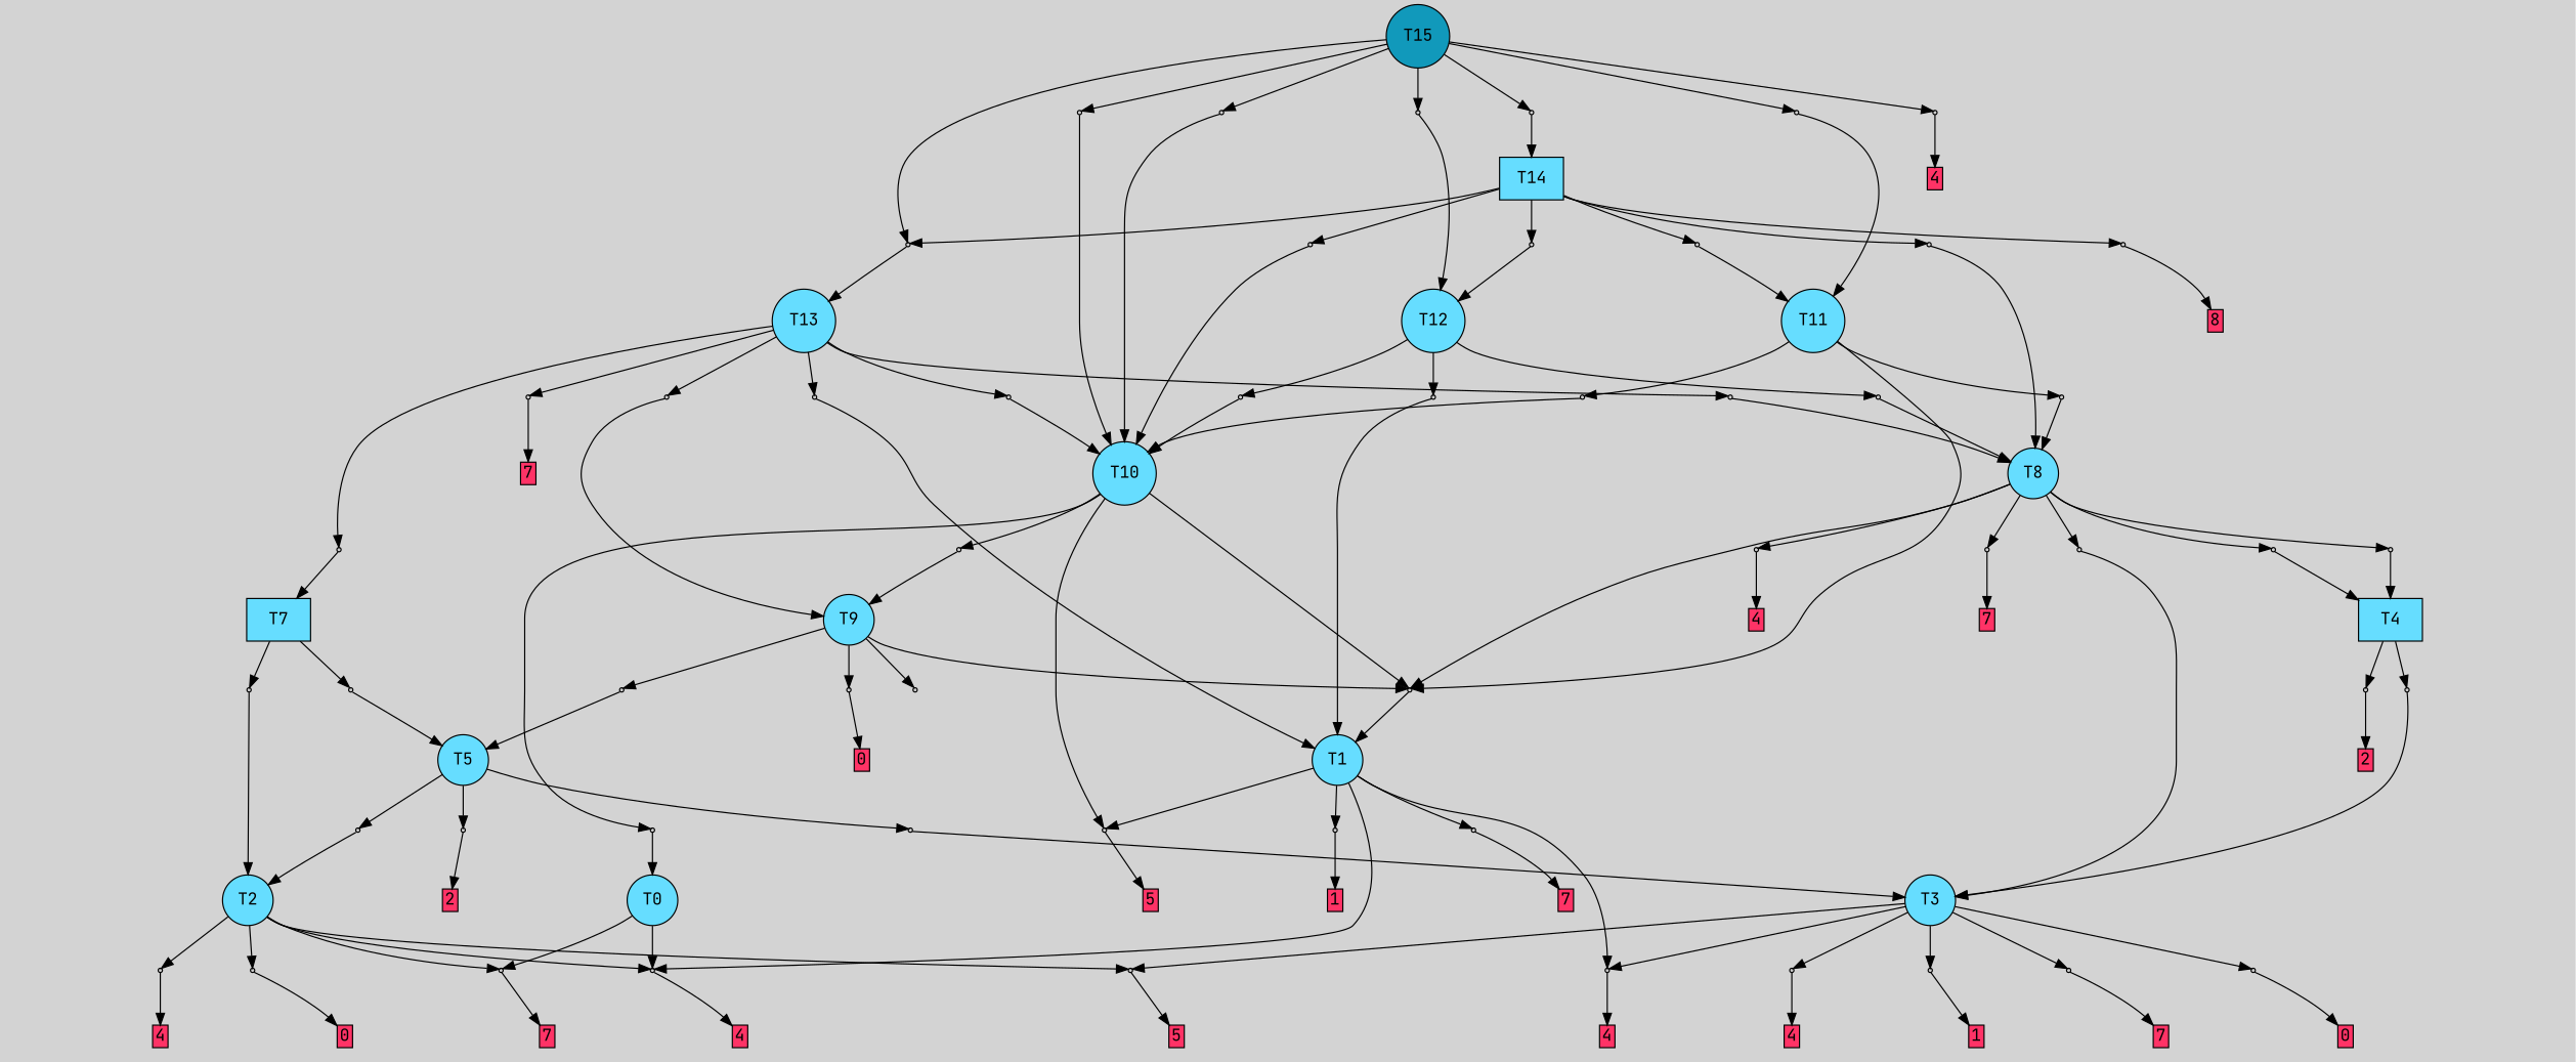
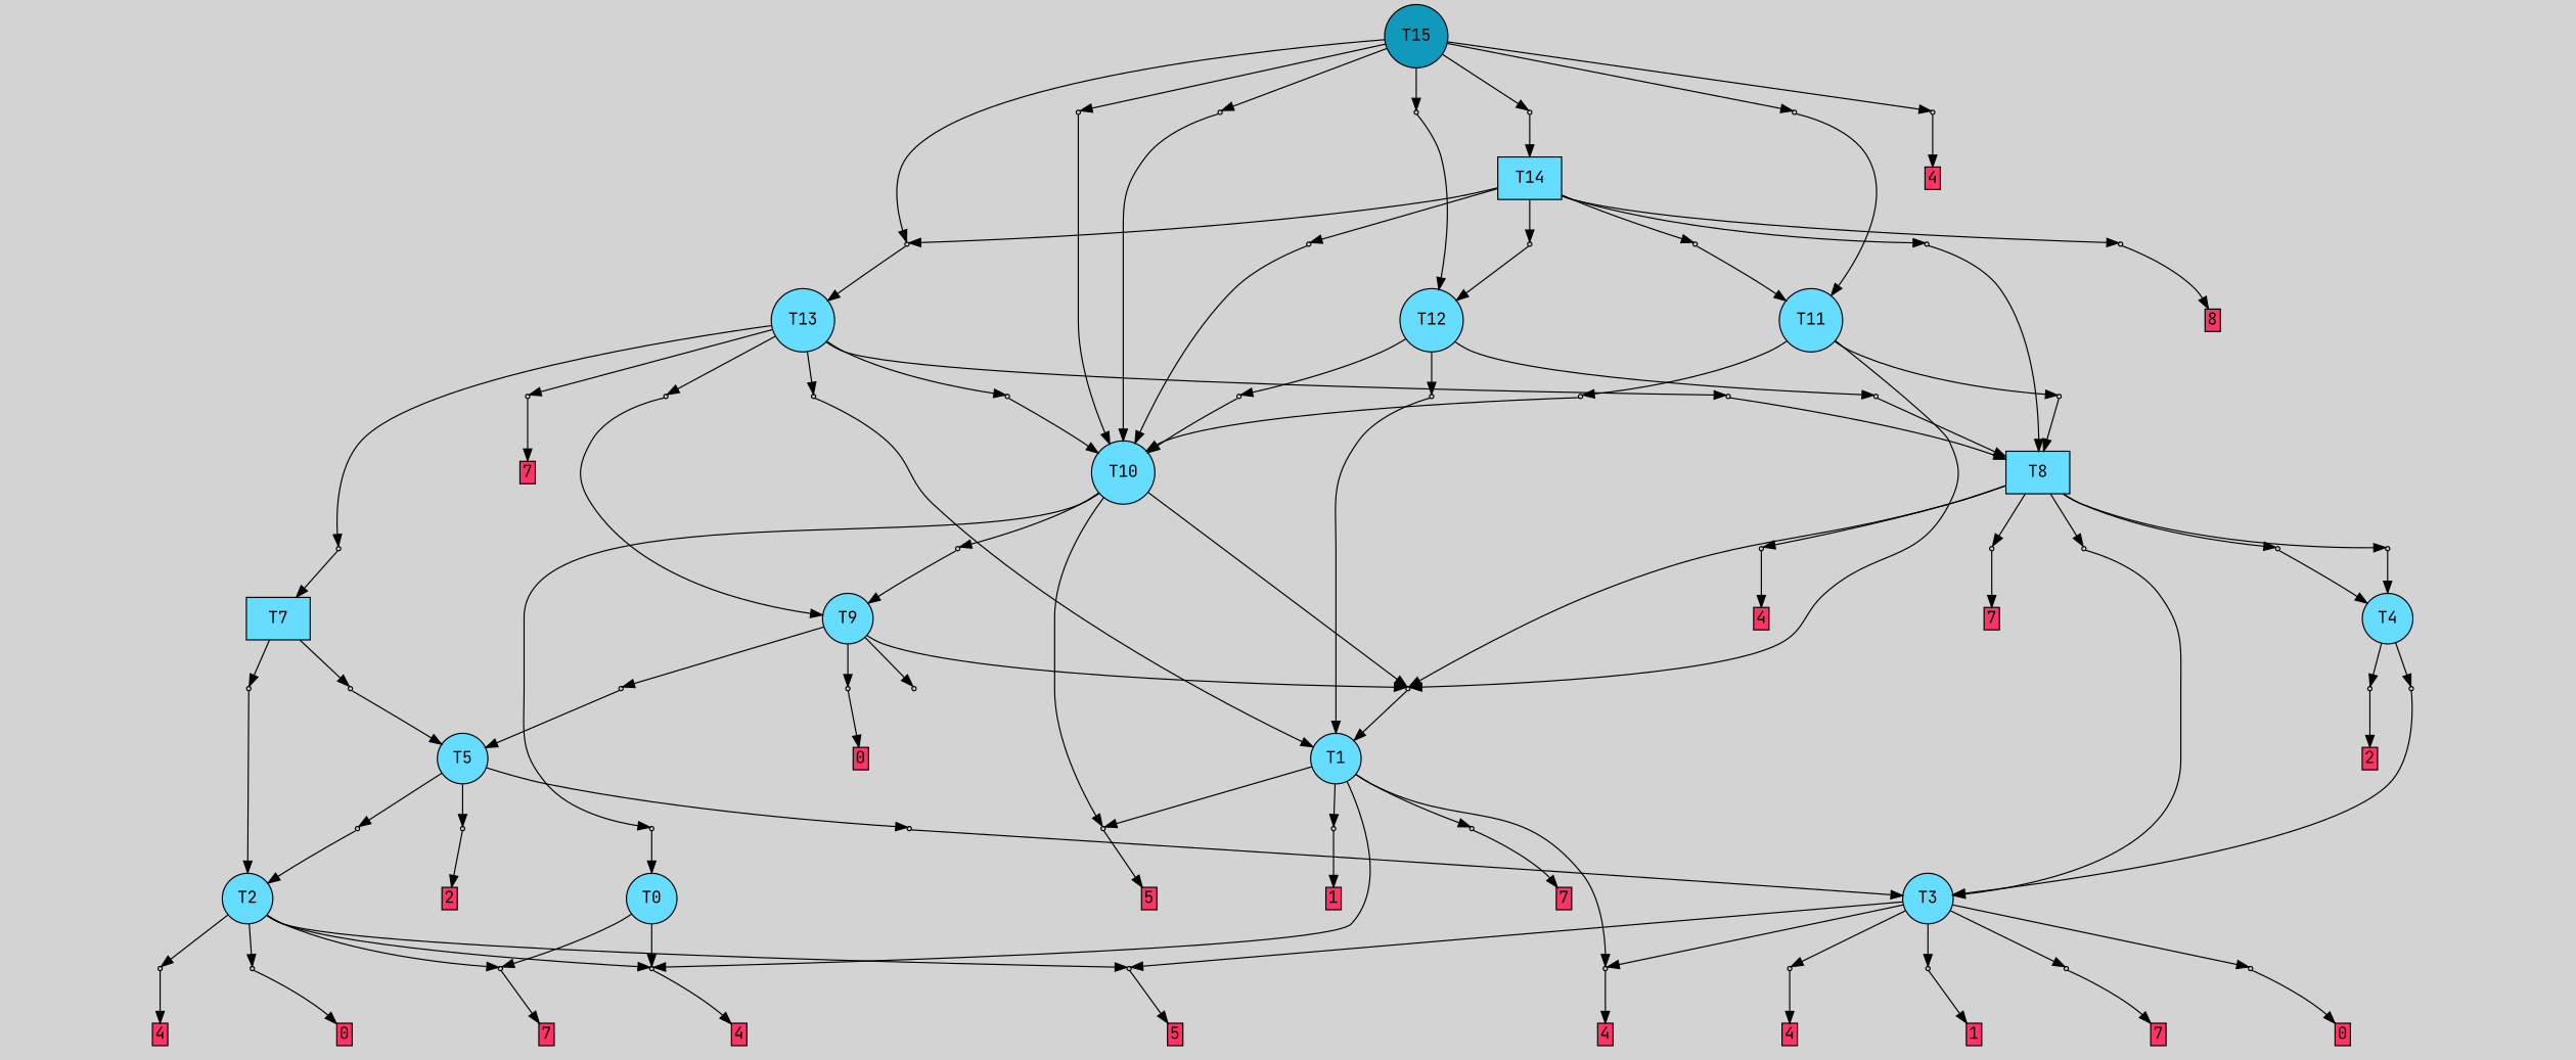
  digraph {
    bgcolor=lightgray
    fontname="JetBrains Mono"
    node [fontname="JetBrains Mono" shape=box style=filled]
    edge [fontname="JetBrains Mono"]
    T15 [fillcolor="#1199bb" shape=circle]
    P42 [fillcolor="#cccccc" shape=point]
    P48 [fillcolor="#cccccc" shape=point]
    P49 [fillcolor="#cccccc" shape=point]
    P50 [fillcolor="#cccccc" shape=point]
    P51 [fillcolor="#cccccc" shape=point]
    P52 [fillcolor="#cccccc" shape=point]
    P53 [fillcolor="#cccccc" shape=point]
    T0 [fillcolor="#66ddff" shape=circle]
    P0 [fillcolor="#cccccc" shape=point]
    P1 [fillcolor="#cccccc" shape=point]
    n12 [label="1|0&1|7#4|3&#92;n" style=invis]
    n13 [fillcolor="#ff3366" height=0 label=7 margin=0.03 width=0]
    n14 [label="1|0&4|0#2|6&#92;n" style=invis]
    n15 [fillcolor="#ff3366" height=0 label=4 margin=0.03 width=0]
    T1 [fillcolor="#66ddff" shape=circle]
    P2 [fillcolor="#cccccc" shape=point]
    P3 [fillcolor="#cccccc" shape=point]
    P4 [fillcolor="#cccccc" shape=point]
    P5 [fillcolor="#cccccc" shape=point]
    n21 [label="8|0&3|2#2|7&#92;n" style=invis]
    n22 [fillcolor="#ff3366" height=0 label=5 margin=0.03 width=0]
    n23 [label="2|0&3|3#2|7&#92;n" style=invis]
    n24 [fillcolor="#ff3366" height=0 label=4 margin=0.03 width=0]
    n25 [label="1|0&1|2#4|3&#92;n" style=invis]
    n26 [fillcolor="#ff3366" height=0 label=7 margin=0.03 width=0]
    n27 [label="2|0&1|4#2|5&#92;n" style=invis]
    n28 [fillcolor="#ff3366" height=0 label=1 margin=0.03 width=0]
    T2 [fillcolor="#66ddff" shape=circle]
    P6 [fillcolor="#cccccc" shape=point]
    P7 [fillcolor="#cccccc" shape=point]
    P8 [fillcolor="#cccccc" shape=point]
    n33 [label="2|0&3|3#2|7&#92;n" style=invis]
    n34 [fillcolor="#ff3366" height=0 label=4 margin=0.03 width=0]
    n35 [label="8|0&3|2#2|7&#92;n" style=invis]
    n36 [fillcolor="#ff3366" height=0 label=5 margin=0.03 width=0]
    n37 [label="1|0&1|7#4|6&#92;n" style=invis]
    n38 [fillcolor="#ff3366" height=0 label=0 margin=0.03 width=0]
    T3 [fillcolor="#66ddff" shape=circle]
    P9 [fillcolor="#cccccc" shape=point]
    P10 [fillcolor="#cccccc" shape=point]
    P11 [fillcolor="#cccccc" shape=point]
    P12 [fillcolor="#cccccc" shape=point]
    n44 [label="1|0&1|1#4|3&#92;n" style=invis]
    n45 [fillcolor="#ff3366" height=0 label=7 margin=0.03 width=0]
    n46 [label="1|0&1|7#4|6&#92;n" style=invis]
    n47 [fillcolor="#ff3366" height=0 label=0 margin=0.03 width=0]
    n48 [label="1|0&4|0#2|6&#92;n" style=invis]
    n49 [fillcolor="#ff3366" height=0 label=4 margin=0.03 width=0]
    n50 [label="1|0&3|7#4|6&#92;n" style=invis]
    n51 [fillcolor="#ff3366" height=0 label=1 margin=0.03 width=0]
-   T4 [fillcolor="#66ddff"]
+   T4 [fillcolor="#66ddff" shape=circle]
    P13 [fillcolor="#cccccc" shape=point]
    P14 [fillcolor="#cccccc" shape=point]
    n55 [label="8|0&1|2#2|7&#92;n" style=invis]
    n56 [fillcolor="#ff3366" height=0 label=2 margin=0.03 width=0]
    n57 [label="8|0&2|2#2|5&#92;n" style=invis]
    T5 [fillcolor="#66ddff" shape=circle]
    P15 [fillcolor="#cccccc" shape=point]
    P16 [fillcolor="#cccccc" shape=point]
    P17 [fillcolor="#cccccc" shape=point]
    n62 [label="8|0&2|4#4|0&#92;n" style=invis]
    n63 [label="8|0&2|2#2|5&#92;n" style=invis]
    n64 [label="8|0&1|2#2|7&#92;n" style=invis]
    n65 [fillcolor="#ff3366" height=0 label=2 margin=0.03 width=0]
    T7 [fillcolor="#66ddff"]
    P18 [fillcolor="#cccccc" shape=point]
    P19 [fillcolor="#cccccc" shape=point]
    n69 [label="8|0&1|2#2|6&#92;n" style=invis]
    n70 [label="8|0&2|4#2|5&#92;n" style=invis]
-   T8 [fillcolor="#66ddff" shape=circle]
+   T8 [fillcolor="#66ddff"]
    P20 [fillcolor="#cccccc" shape=point]
    P21 [fillcolor="#cccccc" shape=point]
    P22 [fillcolor="#cccccc" shape=point]
    P23 [fillcolor="#cccccc" shape=point]
    P24 [fillcolor="#cccccc" shape=point]
    P25 [fillcolor="#cccccc" shape=point]
    n78 [label="1|0&4|2#3|0&#92;n" style=invis]
    n79 [label="1|0&1|2#4|3&#92;n" style=invis]
    n80 [fillcolor="#ff3366" height=0 label=7 margin=0.03 width=0]
    n81 [label="8|0&3|7#3|7&#92;n" style=invis]
    n82 [label="2|0&3|7#3|3&#92;n" style=invis]
    n83 [label="3|0&3|7#2|3&#92;n" style=invis]
    n84 [label="3|0&2|4#3|6&#92;n" style=invis]
    n85 [fillcolor="#ff3366" height=0 label=4 margin=0.03 width=0]
    T9 [fillcolor="#66ddff" shape=circle]
    P26 [fillcolor="#cccccc" shape=point]
    P27 [fillcolor="#cccccc" shape=point]
    P28 [fillcolor="#cccccc" shape=point]
    n90 [label="8|0&1|6#4|6&#92;n" style=invis]
    n91 [label="2|0&1|3#1|0&#92;n" style=invis]
    n92 [fillcolor="#ff3366" height=0 label=0 margin=0.03 width=0]
    n93 [label="1|0&4|7#4|3&#92;n" style=invis]
    T10 [fillcolor="#66ddff" shape=circle]
    P29 [fillcolor="#cccccc" shape=point]
    P30 [fillcolor="#cccccc" shape=point]
    n97 [label="1|0&2|2#4|1&#92;n" style=invis]
    n98 [label="1|0&0|2#4|3&#92;n" style=invis]
    T11 [fillcolor="#66ddff" shape=circle]
    P31 [fillcolor="#cccccc" shape=point]
    P32 [fillcolor="#cccccc" shape=point]
    n102 [label="1|0&4|7#1|2&#92;n" style=invis]
    n103 [label="8|0&1|6#4|6&#92;n" style=invis]
    T12 [fillcolor="#66ddff" shape=circle]
    P33 [fillcolor="#cccccc" shape=point]
    P34 [fillcolor="#cccccc" shape=point]
    P35 [fillcolor="#cccccc" shape=point]
    n108 [label="1|0&2|2#4|1&#92;n" style=invis]
    n109 [label="8|0&3|7#3|7&#92;n" style=invis]
    n110 [label="2|0&4|7#1|6&#92;n" style=invis]
    T13 [fillcolor="#66ddff" shape=circle]
    P36 [fillcolor="#cccccc" shape=point]
    P37 [fillcolor="#cccccc" shape=point]
    P38 [fillcolor="#cccccc" shape=point]
    P39 [fillcolor="#cccccc" shape=point]
    P40 [fillcolor="#cccccc" shape=point]
    P41 [fillcolor="#cccccc" shape=point]
    n118 [label="1|0&2|2#4|1&#92;n" style=invis]
    n119 [label="2|4&3|1#2|7&#92;n1|0&4|5#0|4&#92;n" style=invis]
    n120 [label="1|0&4|7#1|5&#92;n" style=invis]
    n121 [label="2|0&1|0#4|7&#92;n" style=invis]
    n122 [label="6|4&1|0#4|5&#92;n1|0&4|2#0|4&#92;n" style=invis]
    n123 [label="2|0&3|3#4|3&#92;n" style=invis]
    n124 [fillcolor="#ff3366" height=0 label=7 margin=0.03 width=0]
    T14 [fillcolor="#66ddff"]
    P43 [fillcolor="#cccccc" shape=point]
    P44 [fillcolor="#cccccc" shape=point]
    P45 [fillcolor="#cccccc" shape=point]
    P46 [fillcolor="#cccccc" shape=point]
    P47 [fillcolor="#cccccc" shape=point]
    n131 [label="3|6&1|4#4|0&#92;n3|0&2|1#0|6&#92;n" style=invis]
    n132 [label="1|0&4|2#3|5&#92;n" style=invis]
    n133 [label="2|0&1|5#3|7&#92;n" style=invis]
    n134 [label="8|0&3|2#0|2&#92;n" style=invis]
    n135 [label="2|0&3|1#1|4&#92;n" style=invis]
    n136 [label="3|7&4|0#1|1&#92;n0|0&3|4#0|7&#92;n" style=invis]
    n137 [fillcolor="#ff3366" height=0 label=8 margin=0.03 width=0]
    n138 [label="4|0&4|1#0|6&#92;n" style=invis]
    n139 [label="1|0&4|2#3|5&#92;n" style=invis]
    n140 [label="4|0&4|6#1|6&#92;n" style=invis]
    n141 [label="8|0&3|2#0|2&#92;n" style=invis]
    n142 [label="3|0&2|1#0|6&#92;n" style=invis]
    n143 [label="2|0&3|3#2|7&#92;n" style=invis]
    n144 [fillcolor="#ff3366" height=0 label=4 margin=0.03 width=0]
    subgraph sub_1 {
      rank=same
      T15
    }
    T15 -> P42
    T15 -> P48
    T15 -> P49
    T15 -> P50
    T15 -> P51
    T15 -> P52
    T15 -> P53
    P42 -> T13
    P42 -> n131 [style=invis]
    P48 -> T10
    P48 -> n138 [style=invis]
    P49 -> T12
    P49 -> n139 [style=invis]
    P50 -> T10
    P50 -> n140 [style=invis]
    P51 -> T11
    P51 -> n141 [style=invis]
    P52 -> T14
    P52 -> n142 [style=invis]
    P53 -> n143 [style=invis]
    P53 -> n144
    T0 -> P0
    T0 -> P1
    P0 -> n12 [style=invis]
    P0 -> n13
    P1 -> n14 [style=invis]
    P1 -> n15
    T1 -> P1
    T1 -> P2
    T1 -> P3
    T1 -> P4
    T1 -> P5
    P2 -> n21 [style=invis]
    P2 -> n22
    P3 -> n23 [style=invis]
    P3 -> n24
    P4 -> n25 [style=invis]
    P4 -> n26
    P5 -> n27 [style=invis]
    P5 -> n28
    T2 -> P0
    T2 -> P1
    T2 -> P6
    T2 -> P7
    T2 -> P8
    P6 -> n33 [style=invis]
    P6 -> n34
    P7 -> n35 [style=invis]
    P7 -> n36
    P8 -> n37 [style=invis]
    P8 -> n38
    T3 -> P3
    T3 -> P7
    T3 -> P9
    T3 -> P10
    T3 -> P11
    T3 -> P12
    P9 -> n44 [style=invis]
    P9 -> n45
    P10 -> n46 [style=invis]
    P10 -> n47
    P11 -> n48 [style=invis]
    P11 -> n49
    P12 -> n50 [style=invis]
    P12 -> n51
    T4 -> P13
    T4 -> P14
    P13 -> n55 [style=invis]
    P13 -> n56
    P14 -> T3
    P14 -> n57 [style=invis]
    T5 -> P15
    T5 -> P16
    T5 -> P17
    P15 -> T2
    P15 -> n62 [style=invis]
    P16 -> T3
    P16 -> n63 [style=invis]
    P17 -> n64 [style=invis]
    P17 -> n65
    T7 -> P18
    T7 -> P19
    P18 -> T5
    P18 -> n69 [style=invis]
    P19 -> T2
    P19 -> n70 [style=invis]
    T8 -> P20
    T8 -> P21
    T8 -> P22
    T8 -> P23
    T8 -> P24
    T8 -> P25
    P20 -> T4
    P20 -> n78 [style=invis]
    P21 -> n79 [style=invis]
    P21 -> n80
    P22 -> T1
    P22 -> n81 [style=invis]
    P23 -> T3
    P23 -> n82 [style=invis]
    P24 -> T4
    P24 -> n83 [style=invis]
    P25 -> n84 [style=invis]
    P25 -> n85
    T9 -> P22
    T9 -> P26
    T9 -> P27
    T9 -> P28
    P26 -> T5
    P26 -> n90 [style=invis]
    P27 -> n91 [style=invis]
    P27 -> n92
    P28 -> n93 [style=invis]
    T10 -> P2
    T10 -> P22
    T10 -> P29
    T10 -> P30
    P29 -> T9
    P29 -> n97 [style=invis]
    P30 -> T0
    P30 -> n98 [style=invis]
    T11 -> P22
    T11 -> P31
    T11 -> P32
    P31 -> T10
    P31 -> n102 [style=invis]
    P32 -> T8
    P32 -> n103 [style=invis]
    T12 -> P33
    T12 -> P34
    T12 -> P35
    P33 -> T10
    P33 -> n108 [style=invis]
    P34 -> T1
    P34 -> n109 [style=invis]
    P35 -> T8
    P35 -> n110 [style=invis]
    T13 -> P36
    T13 -> P37
    T13 -> P38
    T13 -> P39
    T13 -> P40
    T13 -> P41
    P36 -> T9
    P36 -> n118 [style=invis]
    P37 -> T1
    P37 -> n119 [style=invis]
    P38 -> T10
    P38 -> n120 [style=invis]
    P39 -> T8
    P39 -> n121 [style=invis]
    P40 -> T7
    P40 -> n122 [style=invis]
    P41 -> n123 [style=invis]
    P41 -> n124
    T14 -> P42
    T14 -> P43
    T14 -> P44
    T14 -> P45
    T14 -> P46
    T14 -> P47
    P43 -> T12
    P43 -> n132 [style=invis]
    P44 -> T8
    P44 -> n133 [style=invis]
    P45 -> T11
    P45 -> n134 [style=invis]
    P46 -> T10
    P46 -> n135 [style=invis]
    P47 -> n136 [style=invis]
    P47 -> n137
  }
